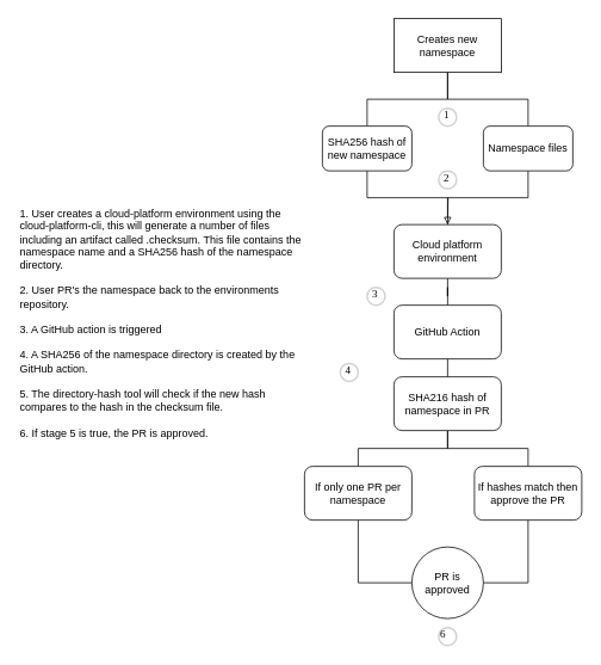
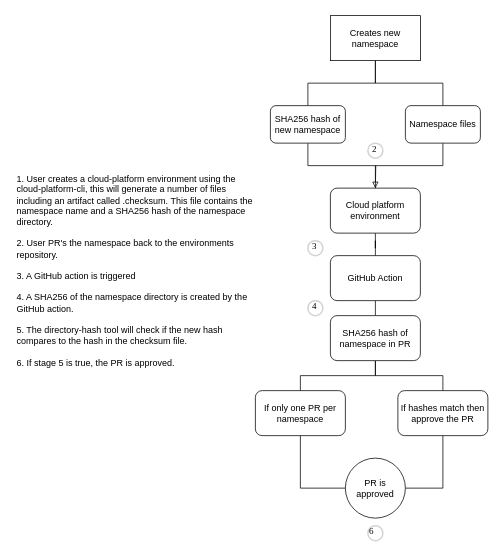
  <mxCell id="0" />
  <mxCell id="1" parent="0" />
  <mxCell id="2" style="edgeStyle=orthogonalEdgeStyle;rounded=0;orthogonalLoop=1;jettySize=auto;html=1;exitX=0.5;exitY=1;exitDx=0;exitDy=0;entryX=0.5;entryY=0;entryDx=0;entryDy=0;startArrow=none;startFill=0;endArrow=none;endFill=0;" edge="1" parent="1" source="3" target="15"><mxGeometry relative="1" as="geometry" /></mxCell>
  <mxCell id="3" value="Creates new namespace" style="whiteSpace=wrap;html=1;rounded=0;" vertex="1" parent="1"><mxGeometry x="440" y="20" width="120" height="60" as="geometry" /></mxCell>
  <mxCell id="4" style="edgeStyle=orthogonalEdgeStyle;rounded=0;orthogonalLoop=1;jettySize=auto;html=1;exitX=0.5;exitY=1;exitDx=0;exitDy=0;startArrow=none;startFill=0;endArrow=none;endFill=0;strokeColor=#000000;" edge="1" parent="1" source="5" target="7"><mxGeometry relative="1" as="geometry" /></mxCell>
  <mxCell id="5" value="Cloud platform environment" style="rounded=1;whiteSpace=wrap;html=1;" vertex="1" parent="1"><mxGeometry x="440" y="250" width="120" height="60" as="geometry" /></mxCell>
  <mxCell id="6" style="edgeStyle=orthogonalEdgeStyle;rounded=0;orthogonalLoop=1;jettySize=auto;html=1;exitX=0.5;exitY=1;exitDx=0;exitDy=0;entryX=0.5;entryY=0;entryDx=0;entryDy=0;startArrow=none;startFill=0;endArrow=none;endFill=0;strokeColor=#000000;" edge="1" parent="1" source="7" target="10"><mxGeometry relative="1" as="geometry" /></mxCell>
  <mxCell id="7" value="GitHub Action" style="rounded=1;whiteSpace=wrap;html=1;" vertex="1" parent="1"><mxGeometry x="440" y="340" width="120" height="60" as="geometry" /></mxCell>
  <mxCell id="8" style="edgeStyle=orthogonalEdgeStyle;rounded=0;orthogonalLoop=1;jettySize=auto;html=1;exitX=0.5;exitY=1;exitDx=0;exitDy=0;entryX=0.5;entryY=0;entryDx=0;entryDy=0;startArrow=none;startFill=0;endArrow=none;endFill=0;strokeColor=#000000;" edge="1" parent="1" source="10" target="19"><mxGeometry relative="1" as="geometry" /></mxCell>
  <mxCell id="9" style="edgeStyle=orthogonalEdgeStyle;rounded=0;orthogonalLoop=1;jettySize=auto;html=1;exitX=0.5;exitY=1;exitDx=0;exitDy=0;entryX=0.5;entryY=0;entryDx=0;entryDy=0;startArrow=none;startFill=0;endArrow=none;endFill=0;strokeColor=#000000;" edge="1" parent="1" source="10" target="17"><mxGeometry relative="1" as="geometry" /></mxCell>
- <mxCell id="10" value="SHA216 hash of namespace in PR" style="rounded=1;whiteSpace=wrap;html=1;" vertex="1" parent="1"><mxGeometry x="440" y="420" width="120" height="60" as="geometry" /></mxCell>
+ <mxCell id="10" value="SHA256 hash of namespace in PR" style="rounded=1;whiteSpace=wrap;html=1;" vertex="1" parent="1"><mxGeometry x="440" y="420" width="120" height="60" as="geometry" /></mxCell>
  <mxCell id="11" style="edgeStyle=orthogonalEdgeStyle;rounded=0;orthogonalLoop=1;jettySize=auto;html=1;entryX=0.5;entryY=1;entryDx=0;entryDy=0;endArrow=none;endFill=0;" edge="1" parent="1" source="13" target="3"><mxGeometry relative="1" as="geometry" /></mxCell>
  <mxCell id="12" style="edgeStyle=orthogonalEdgeStyle;rounded=0;orthogonalLoop=1;jettySize=auto;html=1;exitX=0.5;exitY=1;exitDx=0;exitDy=0;startArrow=none;startFill=0;endArrow=none;endFill=0;strokeColor=#000000;" edge="1" parent="1" source="13"><mxGeometry relative="1" as="geometry"><mxPoint x="500" y="250" as="targetPoint" /></mxGeometry></mxCell>
  <mxCell id="13" value="SHA256 hash of new namespace" style="rounded=1;whiteSpace=wrap;html=1;" vertex="1" parent="1"><mxGeometry x="360" y="140" width="100" height="50" as="geometry" /></mxCell>
  <mxCell id="14" style="edgeStyle=orthogonalEdgeStyle;rounded=0;orthogonalLoop=1;jettySize=auto;html=1;exitX=0.5;exitY=1;exitDx=0;exitDy=0;entryX=0.5;entryY=0;entryDx=0;entryDy=0;startArrow=none;startFill=0;endArrow=block;endFill=0;strokeColor=#000000;" edge="1" parent="1" source="15" target="5"><mxGeometry relative="1" as="geometry" /></mxCell>
  <mxCell id="15" value="Namespace files" style="rounded=1;whiteSpace=wrap;html=1;" vertex="1" parent="1"><mxGeometry x="540" y="140" width="100" height="50" as="geometry" /></mxCell>
  <mxCell id="16" style="edgeStyle=orthogonalEdgeStyle;rounded=0;orthogonalLoop=1;jettySize=auto;html=1;exitX=0.5;exitY=1;exitDx=0;exitDy=0;entryX=1;entryY=0.5;entryDx=0;entryDy=0;startArrow=none;startFill=0;endArrow=none;endFill=0;strokeColor=#000000;" edge="1" parent="1" source="17" target="21"><mxGeometry relative="1" as="geometry" /></mxCell>
  <mxCell id="17" value="If hashes match then approve the PR" style="rounded=1;whiteSpace=wrap;html=1;" vertex="1" parent="1"><mxGeometry x="530" y="520" width="120" height="60" as="geometry" /></mxCell>
  <mxCell id="18" style="edgeStyle=orthogonalEdgeStyle;rounded=0;orthogonalLoop=1;jettySize=auto;html=1;exitX=0.5;exitY=1;exitDx=0;exitDy=0;entryX=0;entryY=0.5;entryDx=0;entryDy=0;startArrow=none;startFill=0;endArrow=none;endFill=0;strokeColor=#000000;" edge="1" parent="1" source="19" target="21"><mxGeometry relative="1" as="geometry" /></mxCell>
  <mxCell id="19" value="If only one PR per namespace" style="rounded=1;whiteSpace=wrap;html=1;" vertex="1" parent="1"><mxGeometry x="340" y="520" width="120" height="60" as="geometry" /></mxCell>
  <mxCell id="20" style="edgeStyle=orthogonalEdgeStyle;rounded=0;orthogonalLoop=1;jettySize=auto;html=1;exitX=0.5;exitY=1;exitDx=0;exitDy=0;" edge="1" parent="1" source="15" target="15"><mxGeometry relative="1" as="geometry" /></mxCell>
  <mxCell id="21" value="PR is approved" style="ellipse;whiteSpace=wrap;html=1;aspect=fixed;" vertex="1" parent="1"><mxGeometry x="460" y="610" width="80" height="80" as="geometry" /></mxCell>
- <mxCell id="22" value="1" style="ellipse;whiteSpace=wrap;html=1;aspect=fixed;strokeWidth=2;fontFamily=Tahoma;spacingBottom=4;spacingRight=2;strokeColor=#d3d3d3;" vertex="1" parent="1"><mxGeometry x="490" y="120" width="20" height="20" as="geometry" /></mxCell>
  <mxCell id="23" value="2" style="ellipse;whiteSpace=wrap;html=1;aspect=fixed;strokeWidth=2;fontFamily=Tahoma;spacingBottom=4;spacingRight=2;strokeColor=#d3d3d3;" vertex="1" parent="1"><mxGeometry x="490" y="190" width="20" height="20" as="geometry" /></mxCell>
  <mxCell id="24" value="3" style="ellipse;whiteSpace=wrap;html=1;aspect=fixed;strokeWidth=2;fontFamily=Tahoma;spacingBottom=4;spacingRight=2;strokeColor=#d3d3d3;" vertex="1" parent="1"><mxGeometry x="410" y="320" width="20" height="20" as="geometry" /></mxCell>
- <mxCell id="25" value="4" style="ellipse;whiteSpace=wrap;html=1;aspect=fixed;strokeWidth=2;fontFamily=Tahoma;spacingBottom=4;spacingRight=2;strokeColor=#d3d3d3;" vertex="1" parent="1"><mxGeometry x="380" y="405" width="20" height="20" as="geometry" /></mxCell>
+ <mxCell id="25" value="4" style="ellipse;whiteSpace=wrap;html=1;aspect=fixed;strokeWidth=2;fontFamily=Tahoma;spacingBottom=4;spacingRight=2;strokeColor=#d3d3d3;" vertex="1" parent="1"><mxGeometry x="410" y="400" width="20" height="20" as="geometry" /></mxCell>
  <mxCell id="26" value="&lt;div&gt;1. User creates a cloud-platform environment using the cloud-platform-cli, this will generate a number of files including an artifact called .checksum. This file contains the namespace name and a SHA256 hash of the namespace directory. &lt;br&gt;&lt;/div&gt;&lt;div&gt;&lt;br&gt;&lt;/div&gt;&lt;div&gt;2. User PR's the namespace back to the environments repository.&lt;/div&gt;&lt;div&gt;&lt;br&gt;&lt;/div&gt;&lt;div&gt;3. A GitHub action is triggered &lt;br&gt;&lt;/div&gt;&lt;div&gt;&lt;br&gt;&lt;/div&gt;&lt;div&gt;4. A SHA256 of the namespace directory is created by the GitHub action.&lt;br&gt;&lt;/div&gt;&lt;div&gt;&lt;br&gt;&lt;/div&gt;&lt;div&gt;5. The directory-hash tool will check if the new hash compares to the hash in the checksum file. &lt;br&gt;&lt;/div&gt;&lt;div&gt;&lt;br&gt;&lt;/div&gt;&lt;div&gt;6. If stage 5 is true, the PR is approved.&lt;br&gt;&lt;/div&gt;" style="text;html=1;strokeColor=none;fillColor=none;align=left;verticalAlign=middle;whiteSpace=wrap;rounded=0;fontFamily=Helvetica;" vertex="1" parent="1"><mxGeometry x="20" y="165" width="320" height="390" as="geometry" /></mxCell>
  <mxCell id="27" value="6" style="ellipse;whiteSpace=wrap;html=1;aspect=fixed;strokeWidth=2;fontFamily=Tahoma;spacingBottom=4;spacingRight=2;strokeColor=#d3d3d3;align=left;" vertex="1" parent="1"><mxGeometry x="490" y="700" width="20" height="20" as="geometry" /></mxCell>
